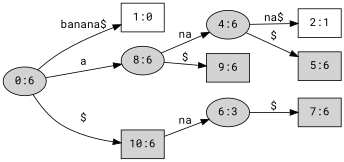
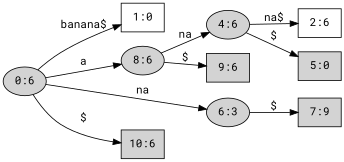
  digraph {
    fontname="Roboto Mono"
    rankdir=LR
    node [fontname="Roboto Mono" style=filled shape=box]
    edge [fontname="Roboto Mono"]
    n1 [label="0:6" shape=""]
    n2 [label="1:0" style=""]
    n3 [label="8:6" shape=""]
    n4 [label="6:3" shape=""]
    n5 [label="10:6"]
    n6 [label="4:6" shape=""]
    n7 [label="9:6"]
-   n8 [label="7:6"]
-   n9 [label="2:1" style=""]
-   n10 [label="5:6"]
+   n8 [label="7:9"]
+   n9 [label="2:6" style=""]
+   n10 [label="5:0"]
    n1 -> n2 [label="banana$"]
    n1 -> n3 [label=a]
-   n5 -> n4 [label=na]
+   n1 -> n4 [label=na]
    n1 -> n5 [label="$"]
    n3 -> n6 [label=na]
    n3 -> n7 [label="$"]
    n4 -> n8 [label="$"]
    n6 -> n9 [label="na$"]
    n6 -> n10 [label="$"]
  }
